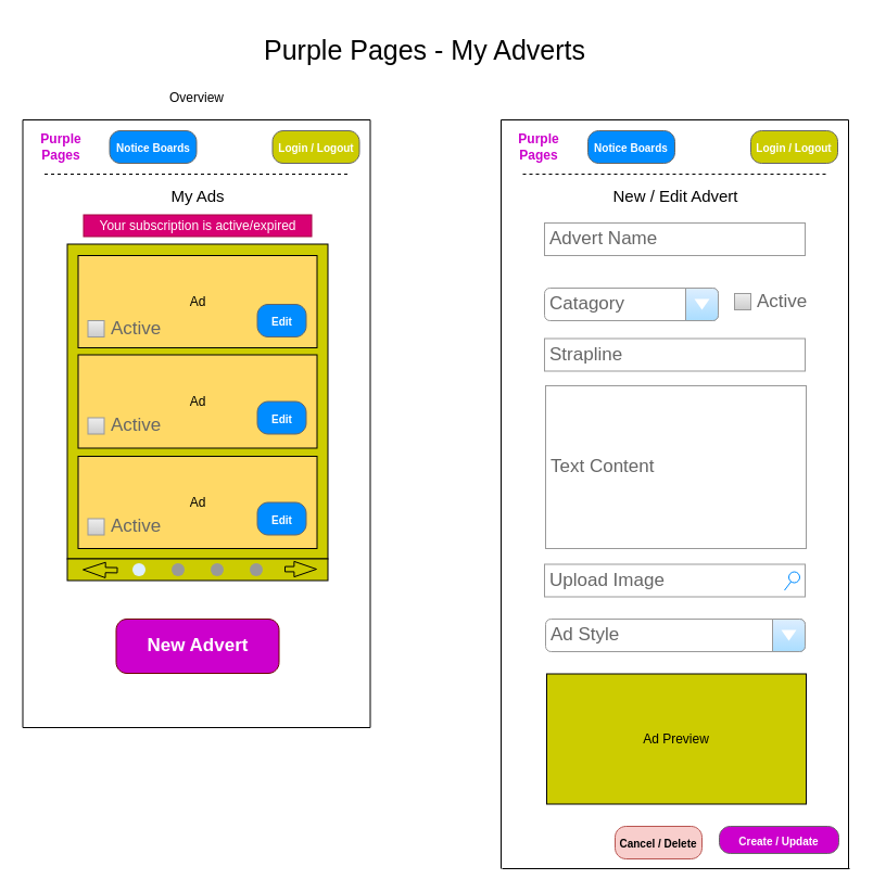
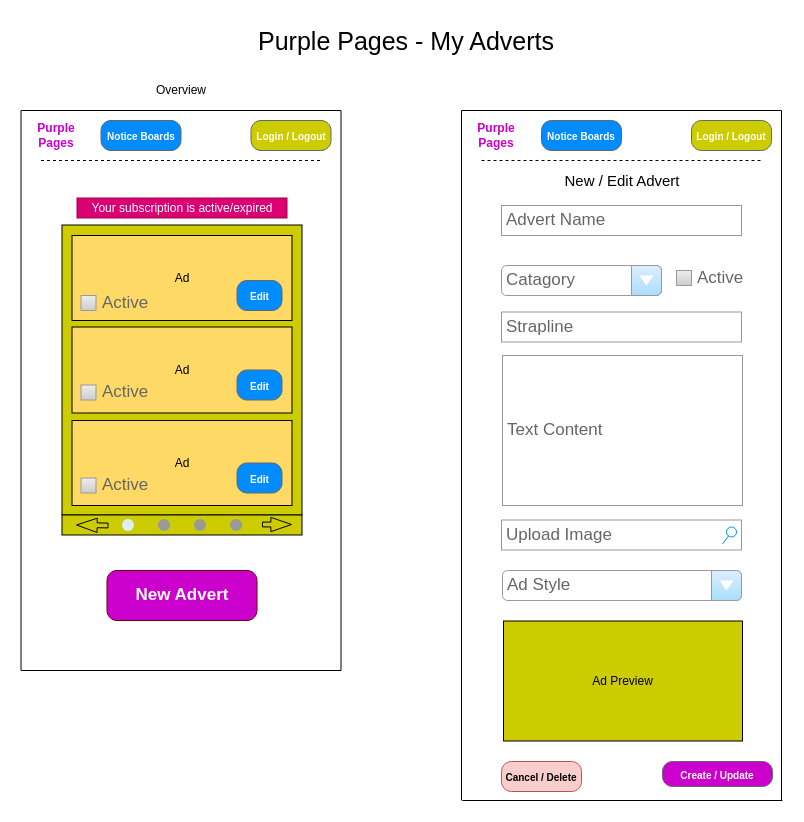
  <mxCell id="0" />
  <mxCell id="1" parent="0" />
- <mxCell id="2" value="Purple Pages - My Adverts" style="text;html=1;strokeColor=none;fillColor=none;align=center;verticalAlign=middle;whiteSpace=wrap;rounded=0;fontSize=25;" parent="1" vertex="1"><mxGeometry x="76" y="25" width="630" height="40" as="geometry" /></mxCell>
+ <mxCell id="2" value="Purple Pages - My Adverts" style="text;html=1;strokeColor=none;fillColor=none;align=center;verticalAlign=middle;whiteSpace=wrap;rounded=0;fontSize=25;" parent="1" vertex="1"><mxGeometry x="91" y="20" width="630" height="40" as="geometry" /></mxCell>
  <mxCell id="3" value="" style="endArrow=none;html=1;" parent="1" edge="1"><mxGeometry width="50" height="50" relative="1" as="geometry"><mxPoint x="20.5" y="110" as="sourcePoint" /><mxPoint x="340.5" y="110" as="targetPoint" /></mxGeometry></mxCell>
  <mxCell id="4" value="" style="endArrow=none;html=1;" parent="1" edge="1"><mxGeometry width="50" height="50" relative="1" as="geometry"><mxPoint x="20.5" y="670" as="sourcePoint" /><mxPoint x="20.5" y="110" as="targetPoint" /></mxGeometry></mxCell>
  <mxCell id="5" value="" style="endArrow=none;html=1;" parent="1" edge="1"><mxGeometry width="50" height="50" relative="1" as="geometry"><mxPoint x="340.5" y="670" as="sourcePoint" /><mxPoint x="340.5" y="110" as="targetPoint" /></mxGeometry></mxCell>
  <mxCell id="6" value="&lt;b&gt;&lt;font color=&quot;#cc00cc&quot;&gt;Purple&lt;br&gt;Pages&lt;/font&gt;&lt;/b&gt;" style="text;html=1;strokeColor=none;fillColor=none;align=center;verticalAlign=middle;whiteSpace=wrap;rounded=0;" parent="1" vertex="1"><mxGeometry x="30.5" y="120" width="50" height="30" as="geometry" /></mxCell>
  <mxCell id="7" value="&lt;font style=&quot;font-size: 10px&quot;&gt;Notice Boards&lt;/font&gt;" style="strokeWidth=1;shadow=0;dashed=0;align=center;html=1;shape=mxgraph.mockup.buttons.button;strokeColor=#666666;fontColor=#ffffff;mainText=;buttonStyle=round;fontSize=17;fontStyle=1;fillColor=#008cff;whiteSpace=wrap;" parent="1" vertex="1"><mxGeometry x="100.5" y="120" width="80" height="30" as="geometry" /></mxCell>
  <mxCell id="8" value="&lt;span style=&quot;font-size: 10px&quot;&gt;Login / Logout&lt;/span&gt;" style="strokeWidth=1;shadow=0;dashed=0;align=center;html=1;shape=mxgraph.mockup.buttons.button;strokeColor=#666666;fontColor=#ffffff;mainText=;buttonStyle=round;fontSize=17;fontStyle=1;fillColor=#CCCC00;whiteSpace=wrap;" parent="1" vertex="1"><mxGeometry x="250.5" y="120" width="80" height="30" as="geometry" /></mxCell>
  <mxCell id="9" value="" style="endArrow=none;dashed=1;html=1;" parent="1" edge="1"><mxGeometry width="50" height="50" relative="1" as="geometry"><mxPoint x="40.5" y="160" as="sourcePoint" /><mxPoint x="320.5" y="160" as="targetPoint" /></mxGeometry></mxCell>
  <mxCell id="10" value="" style="rounded=0;whiteSpace=wrap;html=1;fillColor=#CCCC00;" parent="1" vertex="1"><mxGeometry x="61.5" y="224.5" width="240" height="290" as="geometry" /></mxCell>
- <mxCell id="11" value="&lt;font style=&quot;font-size: 15px&quot;&gt;My Ads&lt;/font&gt;" style="text;html=1;strokeColor=none;fillColor=none;align=center;verticalAlign=middle;whiteSpace=wrap;rounded=0;" parent="1" vertex="1"><mxGeometry x="61.5" y="170" width="240" height="20" as="geometry" /></mxCell>
  <mxCell id="12" value="Ad" style="rounded=0;whiteSpace=wrap;html=1;fillColor=#FFD966;" parent="1" vertex="1"><mxGeometry x="71.5" y="235" width="220" height="85" as="geometry" /></mxCell>
  <mxCell id="13" value="Ad" style="rounded=0;whiteSpace=wrap;html=1;fillColor=#FFD966;" parent="1" vertex="1"><mxGeometry x="71.5" y="326.5" width="220" height="86" as="geometry" /></mxCell>
  <mxCell id="14" value="Ad" style="rounded=0;whiteSpace=wrap;html=1;fillColor=#FFD966;" parent="1" vertex="1"><mxGeometry x="71.5" y="420" width="220" height="85" as="geometry" /></mxCell>
  <mxCell id="15" value="" style="rounded=0;whiteSpace=wrap;html=1;fillColor=#CCCC00;" parent="1" vertex="1"><mxGeometry x="61.5" y="514.5" width="240" height="20" as="geometry" /></mxCell>
  <mxCell id="16" value="" style="verticalLabelPosition=bottom;shadow=0;dashed=0;align=center;html=1;verticalAlign=top;strokeWidth=1;shape=mxgraph.mockup.navigation.pageControl;fillColor=#999999;strokeColor=#ddeeff;" parent="1" vertex="1"><mxGeometry x="121.5" y="509.5" width="120" height="30" as="geometry" /></mxCell>
  <mxCell id="17" value="" style="shape=flexArrow;endArrow=classic;html=1;endWidth=8.395;endSize=6.538;width=4.828;" parent="1" edge="1"><mxGeometry width="50" height="50" relative="1" as="geometry"><mxPoint x="261.5" y="524" as="sourcePoint" /><mxPoint x="291.5" y="524" as="targetPoint" /></mxGeometry></mxCell>
  <mxCell id="18" value="" style="shape=flexArrow;endArrow=classic;html=1;endWidth=8.395;endSize=6.538;width=4.828;" parent="1" edge="1"><mxGeometry width="50" height="50" relative="1" as="geometry"><mxPoint x="108" y="525" as="sourcePoint" /><mxPoint x="75.5" y="524.5" as="targetPoint" /></mxGeometry></mxCell>
  <mxCell id="19" value="" style="endArrow=none;html=1;" parent="1" edge="1"><mxGeometry width="50" height="50" relative="1" as="geometry"><mxPoint x="20.5" y="670" as="sourcePoint" /><mxPoint x="340.5" y="670" as="targetPoint" /></mxGeometry></mxCell>
  <mxCell id="20" value="Overview" style="text;html=1;strokeColor=none;fillColor=none;align=center;verticalAlign=middle;whiteSpace=wrap;rounded=0;" parent="1" vertex="1"><mxGeometry x="130.5" y="80" width="100" height="20" as="geometry" /></mxCell>
  <mxCell id="21" value="&lt;font style=&quot;font-size: 10px&quot;&gt;Edit&lt;/font&gt;" style="strokeWidth=1;shadow=0;dashed=0;align=center;html=1;shape=mxgraph.mockup.buttons.button;strokeColor=#666666;fontColor=#ffffff;mainText=;buttonStyle=round;fontSize=17;fontStyle=1;fillColor=#008cff;whiteSpace=wrap;" vertex="1" parent="1"><mxGeometry x="236.5" y="280" width="45" height="30" as="geometry" /></mxCell>
  <mxCell id="22" value="Active" style="strokeWidth=1;shadow=0;dashed=0;align=center;html=1;shape=mxgraph.mockup.forms.rrect;rSize=0;fillColor=#eeeeee;strokeColor=#999999;gradientColor=#cccccc;align=left;spacingLeft=4;fontSize=17;fontColor=#666666;labelPosition=right;" vertex="1" parent="1"><mxGeometry x="80.5" y="295" width="15" height="15" as="geometry" /></mxCell>
  <mxCell id="23" value="Your subscription is active/expired" style="text;html=1;strokeColor=#A50040;fillColor=#d80073;align=center;verticalAlign=middle;whiteSpace=wrap;rounded=0;fontColor=#ffffff;" vertex="1" parent="1"><mxGeometry x="76.5" y="197.5" width="210" height="20" as="geometry" /></mxCell>
  <mxCell id="24" value="&lt;font style=&quot;font-size: 10px&quot;&gt;Edit&lt;/font&gt;" style="strokeWidth=1;shadow=0;dashed=0;align=center;html=1;shape=mxgraph.mockup.buttons.button;strokeColor=#666666;fontColor=#ffffff;mainText=;buttonStyle=round;fontSize=17;fontStyle=1;fillColor=#008cff;whiteSpace=wrap;" vertex="1" parent="1"><mxGeometry x="236.5" y="369.5" width="45" height="30" as="geometry" /></mxCell>
  <mxCell id="25" value="Active" style="strokeWidth=1;shadow=0;dashed=0;align=center;html=1;shape=mxgraph.mockup.forms.rrect;rSize=0;fillColor=#eeeeee;strokeColor=#999999;gradientColor=#cccccc;align=left;spacingLeft=4;fontSize=17;fontColor=#666666;labelPosition=right;" vertex="1" parent="1"><mxGeometry x="80.5" y="384.5" width="15" height="15" as="geometry" /></mxCell>
  <mxCell id="26" value="&lt;font style=&quot;font-size: 10px&quot;&gt;Edit&lt;/font&gt;" style="strokeWidth=1;shadow=0;dashed=0;align=center;html=1;shape=mxgraph.mockup.buttons.button;strokeColor=#666666;fontColor=#ffffff;mainText=;buttonStyle=round;fontSize=17;fontStyle=1;fillColor=#008cff;whiteSpace=wrap;" vertex="1" parent="1"><mxGeometry x="236.5" y="462.5" width="45" height="30" as="geometry" /></mxCell>
  <mxCell id="27" value="Active" style="strokeWidth=1;shadow=0;dashed=0;align=center;html=1;shape=mxgraph.mockup.forms.rrect;rSize=0;fillColor=#eeeeee;strokeColor=#999999;gradientColor=#cccccc;align=left;spacingLeft=4;fontSize=17;fontColor=#666666;labelPosition=right;" vertex="1" parent="1"><mxGeometry x="80.5" y="477.5" width="15" height="15" as="geometry" /></mxCell>
  <mxCell id="28" value="New Advert" style="strokeWidth=1;shadow=0;dashed=0;align=center;html=1;shape=mxgraph.mockup.buttons.button;strokeColor=#6F0000;fontColor=#ffffff;mainText=;buttonStyle=round;fontSize=17;fontStyle=1;fillColor=#CC00CC;whiteSpace=wrap;" vertex="1" parent="1"><mxGeometry x="106.5" y="570" width="150" height="50" as="geometry" /></mxCell>
  <mxCell id="29" value="" style="endArrow=none;html=1;" edge="1" parent="1"><mxGeometry width="50" height="50" relative="1" as="geometry"><mxPoint x="461" y="110" as="sourcePoint" /><mxPoint x="781" y="110" as="targetPoint" /></mxGeometry></mxCell>
  <mxCell id="30" value="" style="endArrow=none;html=1;" edge="1" parent="1"><mxGeometry width="50" height="50" relative="1" as="geometry"><mxPoint x="461" y="800" as="sourcePoint" /><mxPoint x="461" y="110" as="targetPoint" /></mxGeometry></mxCell>
  <mxCell id="31" value="" style="endArrow=none;html=1;" edge="1" parent="1"><mxGeometry width="50" height="50" relative="1" as="geometry"><mxPoint x="781" y="800" as="sourcePoint" /><mxPoint x="781" y="110" as="targetPoint" /></mxGeometry></mxCell>
  <mxCell id="32" value="&lt;b&gt;&lt;font color=&quot;#cc00cc&quot;&gt;Purple&lt;br&gt;Pages&lt;/font&gt;&lt;/b&gt;" style="text;html=1;strokeColor=none;fillColor=none;align=center;verticalAlign=middle;whiteSpace=wrap;rounded=0;" vertex="1" parent="1"><mxGeometry x="471" y="120" width="50" height="30" as="geometry" /></mxCell>
  <mxCell id="33" value="&lt;font style=&quot;font-size: 10px&quot;&gt;Notice Boards&lt;/font&gt;" style="strokeWidth=1;shadow=0;dashed=0;align=center;html=1;shape=mxgraph.mockup.buttons.button;strokeColor=#666666;fontColor=#ffffff;mainText=;buttonStyle=round;fontSize=17;fontStyle=1;fillColor=#008cff;whiteSpace=wrap;" vertex="1" parent="1"><mxGeometry x="541" y="120" width="80" height="30" as="geometry" /></mxCell>
  <mxCell id="34" value="&lt;span style=&quot;font-size: 10px&quot;&gt;Login / Logout&lt;/span&gt;" style="strokeWidth=1;shadow=0;dashed=0;align=center;html=1;shape=mxgraph.mockup.buttons.button;strokeColor=#666666;fontColor=#ffffff;mainText=;buttonStyle=round;fontSize=17;fontStyle=1;fillColor=#CCCC00;whiteSpace=wrap;" vertex="1" parent="1"><mxGeometry x="691" y="120" width="80" height="30" as="geometry" /></mxCell>
  <mxCell id="35" value="" style="endArrow=none;dashed=1;html=1;" edge="1" parent="1"><mxGeometry width="50" height="50" relative="1" as="geometry"><mxPoint x="481" y="160" as="sourcePoint" /><mxPoint x="761" y="160" as="targetPoint" /></mxGeometry></mxCell>
  <mxCell id="36" value="&lt;font style=&quot;font-size: 15px&quot;&gt;New / Edit Advert&lt;/font&gt;" style="text;html=1;strokeColor=none;fillColor=none;align=center;verticalAlign=middle;whiteSpace=wrap;rounded=0;" vertex="1" parent="1"><mxGeometry x="502" y="170" width="240" height="20" as="geometry" /></mxCell>
  <mxCell id="37" value="" style="endArrow=none;html=1;" edge="1" parent="1"><mxGeometry width="50" height="50" relative="1" as="geometry"><mxPoint x="462" y="800" as="sourcePoint" /><mxPoint x="782" y="800" as="targetPoint" /></mxGeometry></mxCell>
  <mxCell id="38" value="Advert Name" style="strokeWidth=1;shadow=0;dashed=0;align=center;html=1;shape=mxgraph.mockup.forms.pwField;strokeColor=#999999;mainText=;align=left;fillColor=#ffffff;fontColor=#666666;fontSize=17;spacingLeft=3;" vertex="1" parent="1"><mxGeometry x="501" y="205" width="240" height="30" as="geometry" /></mxCell>
  <mxCell id="39" value="Strapline" style="strokeWidth=1;shadow=0;dashed=0;align=center;html=1;shape=mxgraph.mockup.forms.pwField;strokeColor=#999999;mainText=;align=left;fillColor=#ffffff;fontColor=#666666;fontSize=17;spacingLeft=3;" vertex="1" parent="1"><mxGeometry x="501" y="311.5" width="240" height="30" as="geometry" /></mxCell>
  <mxCell id="40" value="Text Content" style="strokeWidth=1;shadow=0;dashed=0;align=center;html=1;shape=mxgraph.mockup.forms.pwField;strokeColor=#999999;mainText=;align=left;fillColor=#ffffff;fontColor=#666666;fontSize=17;spacingLeft=3;" vertex="1" parent="1"><mxGeometry x="502" y="355" width="240" height="150" as="geometry" /></mxCell>
  <mxCell id="41" value="Catagory" style="strokeWidth=1;shadow=0;dashed=0;align=center;html=1;shape=mxgraph.mockup.forms.comboBox;strokeColor=#999999;fillColor=#ddeeff;align=left;fillColor2=#aaddff;mainText=;fontColor=#666666;fontSize=17;spacingLeft=3;" vertex="1" parent="1"><mxGeometry x="501" y="265" width="160" height="30" as="geometry" /></mxCell>
  <mxCell id="42" value="Upload Image" style="strokeWidth=1;shadow=0;dashed=0;align=center;html=1;shape=mxgraph.mockup.forms.searchBox;strokeColor=#999999;mainText=;fillColor=#ffffff;strokeColor2=#008cff;fontColor=#666666;fontSize=17;align=left;spacingLeft=3;" vertex="1" parent="1"><mxGeometry x="501" y="519.5" width="240" height="30" as="geometry" /></mxCell>
  <mxCell id="43" value="Ad Style" style="strokeWidth=1;shadow=0;dashed=0;align=center;html=1;shape=mxgraph.mockup.forms.comboBox;strokeColor=#999999;fillColor=#ddeeff;align=left;fillColor2=#aaddff;mainText=;fontColor=#666666;fontSize=17;spacingLeft=3;" vertex="1" parent="1"><mxGeometry x="502" y="570" width="239" height="30" as="geometry" /></mxCell>
  <mxCell id="44" value="Ad Preview" style="rounded=0;whiteSpace=wrap;html=1;fillColor=#cccc00;" vertex="1" parent="1"><mxGeometry x="503" y="620.5" width="239" height="120" as="geometry" /></mxCell>
  <mxCell id="45" value="&lt;font style=&quot;font-size: 10px&quot;&gt;Create / Update&lt;/font&gt;" style="strokeWidth=1;shadow=0;dashed=0;align=center;html=1;shape=mxgraph.mockup.buttons.button;strokeColor=#666666;fontColor=#ffffff;mainText=;buttonStyle=round;fontSize=17;fontStyle=1;fillColor=#CC00CC;whiteSpace=wrap;" vertex="1" parent="1"><mxGeometry x="662" y="761" width="110" height="25" as="geometry" /></mxCell>
- <mxCell id="46" value="&lt;font style=&quot;font-size: 10px&quot;&gt;Cancel / Delete&lt;/font&gt;" style="strokeWidth=1;shadow=0;dashed=0;align=center;html=1;shape=mxgraph.mockup.buttons.button;strokeColor=#b85450;mainText=;buttonStyle=round;fontSize=17;fontStyle=1;fillColor=#f8cecc;whiteSpace=wrap;" vertex="1" parent="1"><mxGeometry x="566" y="761" width="80" height="30" as="geometry" /></mxCell>
+ <mxCell id="46" value="&lt;font style=&quot;font-size: 10px&quot;&gt;Cancel / Delete&lt;/font&gt;" style="strokeWidth=1;shadow=0;dashed=0;align=center;html=1;shape=mxgraph.mockup.buttons.button;strokeColor=#b85450;mainText=;buttonStyle=round;fontSize=17;fontStyle=1;fillColor=#f8cecc;whiteSpace=wrap;" vertex="1" parent="1"><mxGeometry x="501" y="761" width="80" height="30" as="geometry" /></mxCell>
  <mxCell id="47" value="Active" style="strokeWidth=1;shadow=0;dashed=0;align=center;html=1;shape=mxgraph.mockup.forms.rrect;rSize=0;fillColor=#eeeeee;strokeColor=#999999;gradientColor=#cccccc;align=left;spacingLeft=4;fontSize=17;fontColor=#666666;labelPosition=right;" vertex="1" parent="1"><mxGeometry x="676" y="270" width="15" height="15" as="geometry" /></mxCell>
